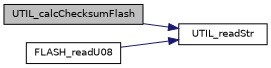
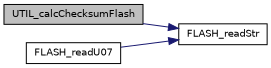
  digraph {
    rankdir=LR
    node [color=black fillcolor=white fontname=Helvetica fontsize=10 shape=record style=filled]
    edge [color=midnightblue fontname=Helvetica fontsize=10 labelfontname=Helvetica labelfontsize=10 style=solid]
    n1 [fillcolor=grey75 fontcolor=black height=0.2 label=UTIL_calcChecksumFlash width=0.4]
-   n2 [height=0.2 label=UTIL_readStr width=0.4]
-   n3 [height=0.2 label=FLASH_readU08 width=0.4]
+   n2 [height=0.2 label=FLASH_readStr width=0.4]
+   n3 [height=0.2 label=FLASH_readU07 width=0.4]
    n1 -> n2
    n3 -> n2
  }
